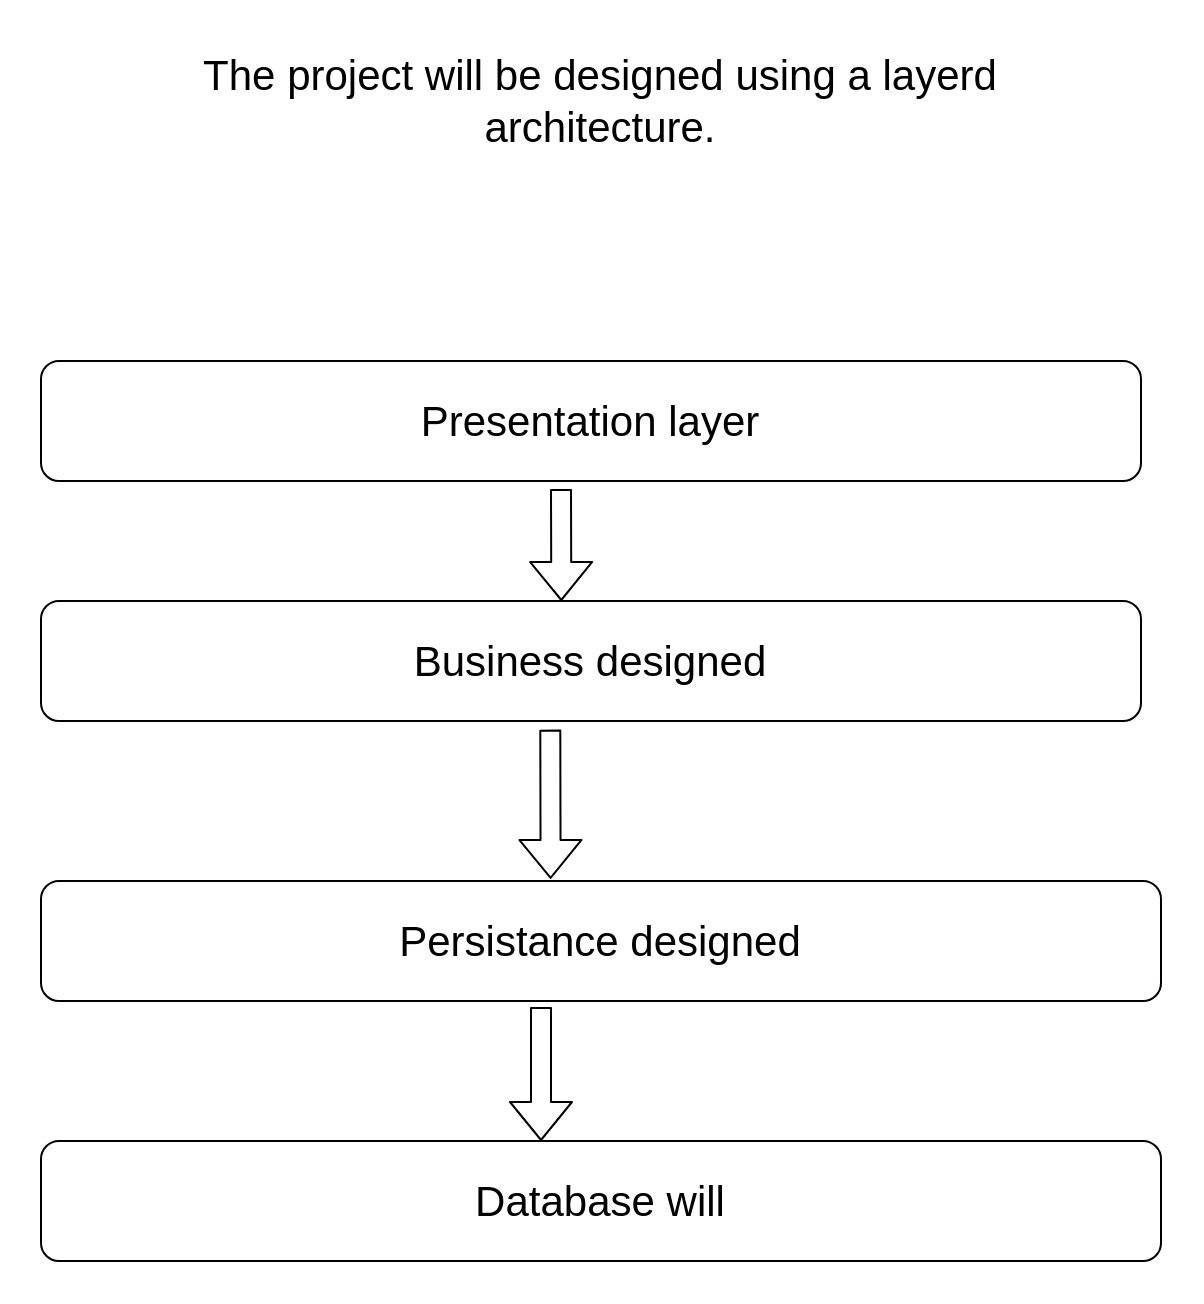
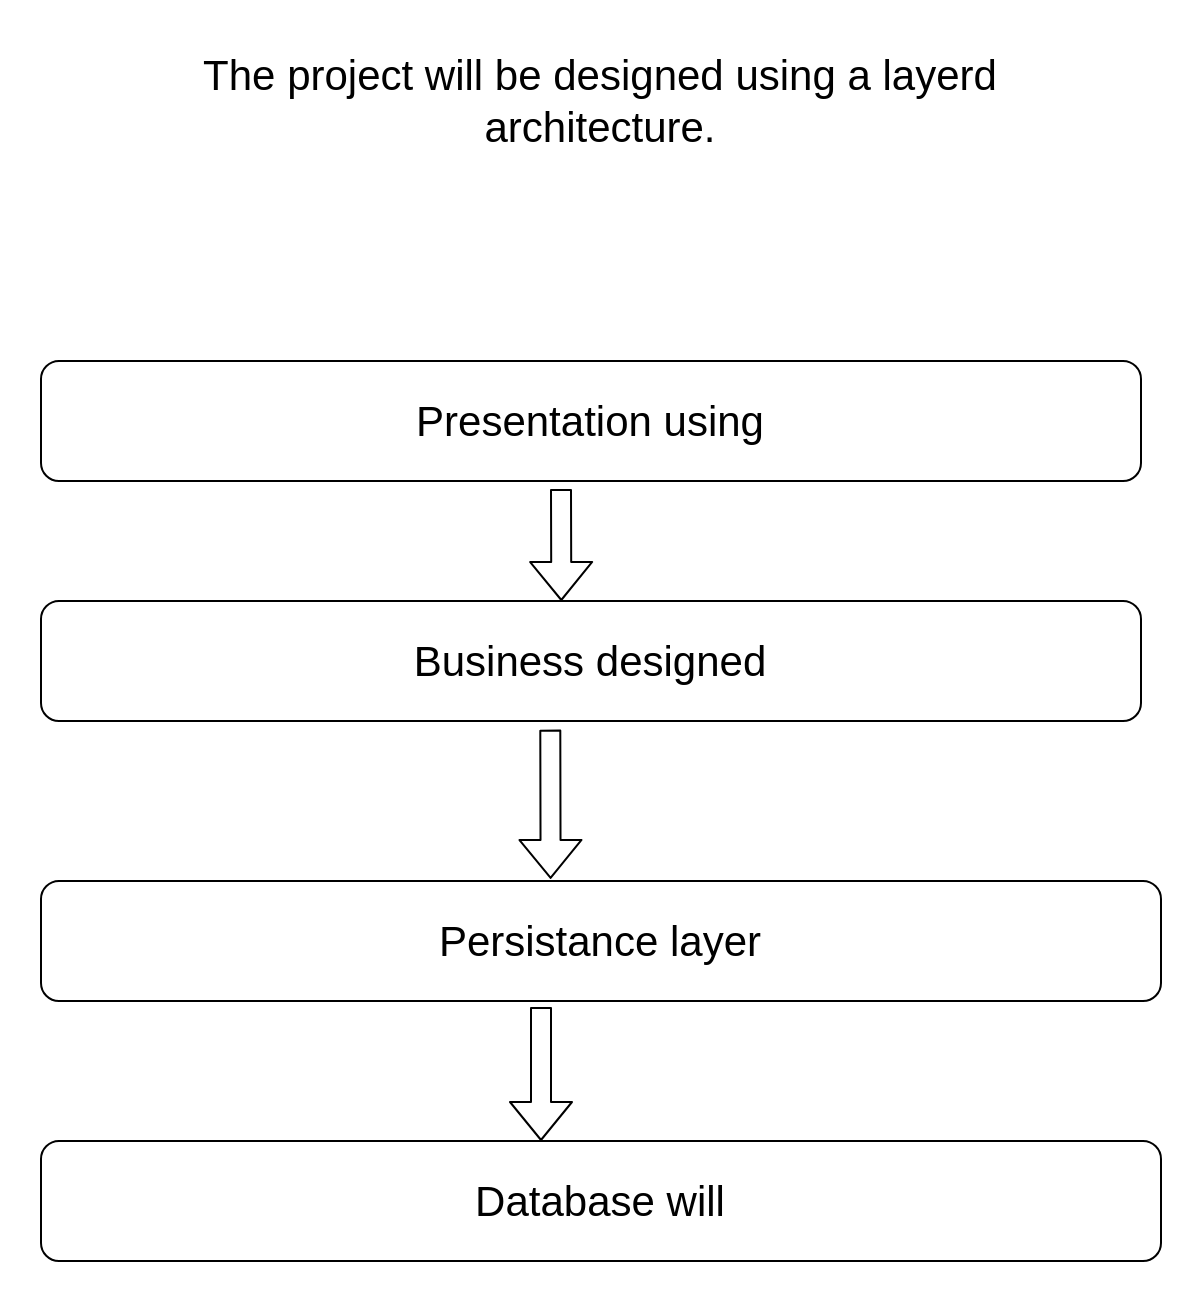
  <mxCell id="0" />
  <mxCell id="1" parent="0" />
- <mxCell id="2" value="&lt;font style=&quot;font-size: 21px&quot;&gt;Presentation layer&lt;/font&gt;" style="rounded=1;whiteSpace=wrap;html=1;" vertex="1" parent="1"><mxGeometry x="20" y="180" width="550" height="60" as="geometry" /></mxCell>
+ <mxCell id="2" value="&lt;font style=&quot;font-size: 21px&quot;&gt;Presentation using&lt;/font&gt;" style="rounded=1;whiteSpace=wrap;html=1;" vertex="1" parent="1"><mxGeometry x="20" y="180" width="550" height="60" as="geometry" /></mxCell>
  <mxCell id="3" value="&lt;font style=&quot;font-size: 21px&quot;&gt;Business designed&lt;/font&gt;" style="rounded=1;whiteSpace=wrap;html=1;" vertex="1" parent="1"><mxGeometry x="20" y="300" width="550" height="60" as="geometry" /></mxCell>
- <mxCell id="4" value="&lt;font style=&quot;font-size: 21px&quot;&gt;Persistance designed&lt;/font&gt;" style="rounded=1;whiteSpace=wrap;html=1;" vertex="1" parent="1"><mxGeometry x="20" y="440" width="560" height="60" as="geometry" /></mxCell>
+ <mxCell id="4" value="&lt;font style=&quot;font-size: 21px&quot;&gt;Persistance layer&lt;/font&gt;" style="rounded=1;whiteSpace=wrap;html=1;" vertex="1" parent="1"><mxGeometry x="20" y="440" width="560" height="60" as="geometry" /></mxCell>
  <mxCell id="5" value="&lt;font style=&quot;font-size: 21px&quot;&gt;Database will&lt;/font&gt;" style="rounded=1;whiteSpace=wrap;html=1;" vertex="1" parent="1"><mxGeometry x="20" y="570" width="560" height="60" as="geometry" /></mxCell>
  <mxCell id="6" value="&lt;font style=&quot;font-size: 21px&quot;&gt;The project will be designed using a layerd architecture.&lt;/font&gt;" style="text;html=1;strokeColor=none;fillColor=none;align=center;verticalAlign=middle;whiteSpace=wrap;rounded=0;" vertex="1" parent="1"><mxGeometry x="45" y="20" width="510" height="60" as="geometry" /></mxCell>
  <mxCell id="7" value="" style="shape=flexArrow;endArrow=classic;html=1;entryX=0.473;entryY=0;entryDx=0;entryDy=0;entryPerimeter=0;" edge="1" parent="1" target="3"><mxGeometry width="50" height="50" relative="1" as="geometry"><mxPoint x="280" y="244" as="sourcePoint" /><mxPoint x="360" y="250" as="targetPoint" /></mxGeometry></mxCell>
  <mxCell id="8" value="" style="shape=flexArrow;endArrow=classic;html=1;entryX=0.455;entryY=-0.017;entryDx=0;entryDy=0;entryPerimeter=0;exitX=0.463;exitY=1.072;exitDx=0;exitDy=0;exitPerimeter=0;" edge="1" parent="1" source="3" target="4"><mxGeometry width="50" height="50" relative="1" as="geometry"><mxPoint x="270" y="370" as="sourcePoint" /><mxPoint x="330" y="360" as="targetPoint" /></mxGeometry></mxCell>
  <mxCell id="9" value="" style="shape=flexArrow;endArrow=classic;html=1;" edge="1" parent="1"><mxGeometry width="50" height="50" relative="1" as="geometry"><mxPoint x="270" y="503" as="sourcePoint" /><mxPoint x="270" y="570" as="targetPoint" /></mxGeometry></mxCell>
